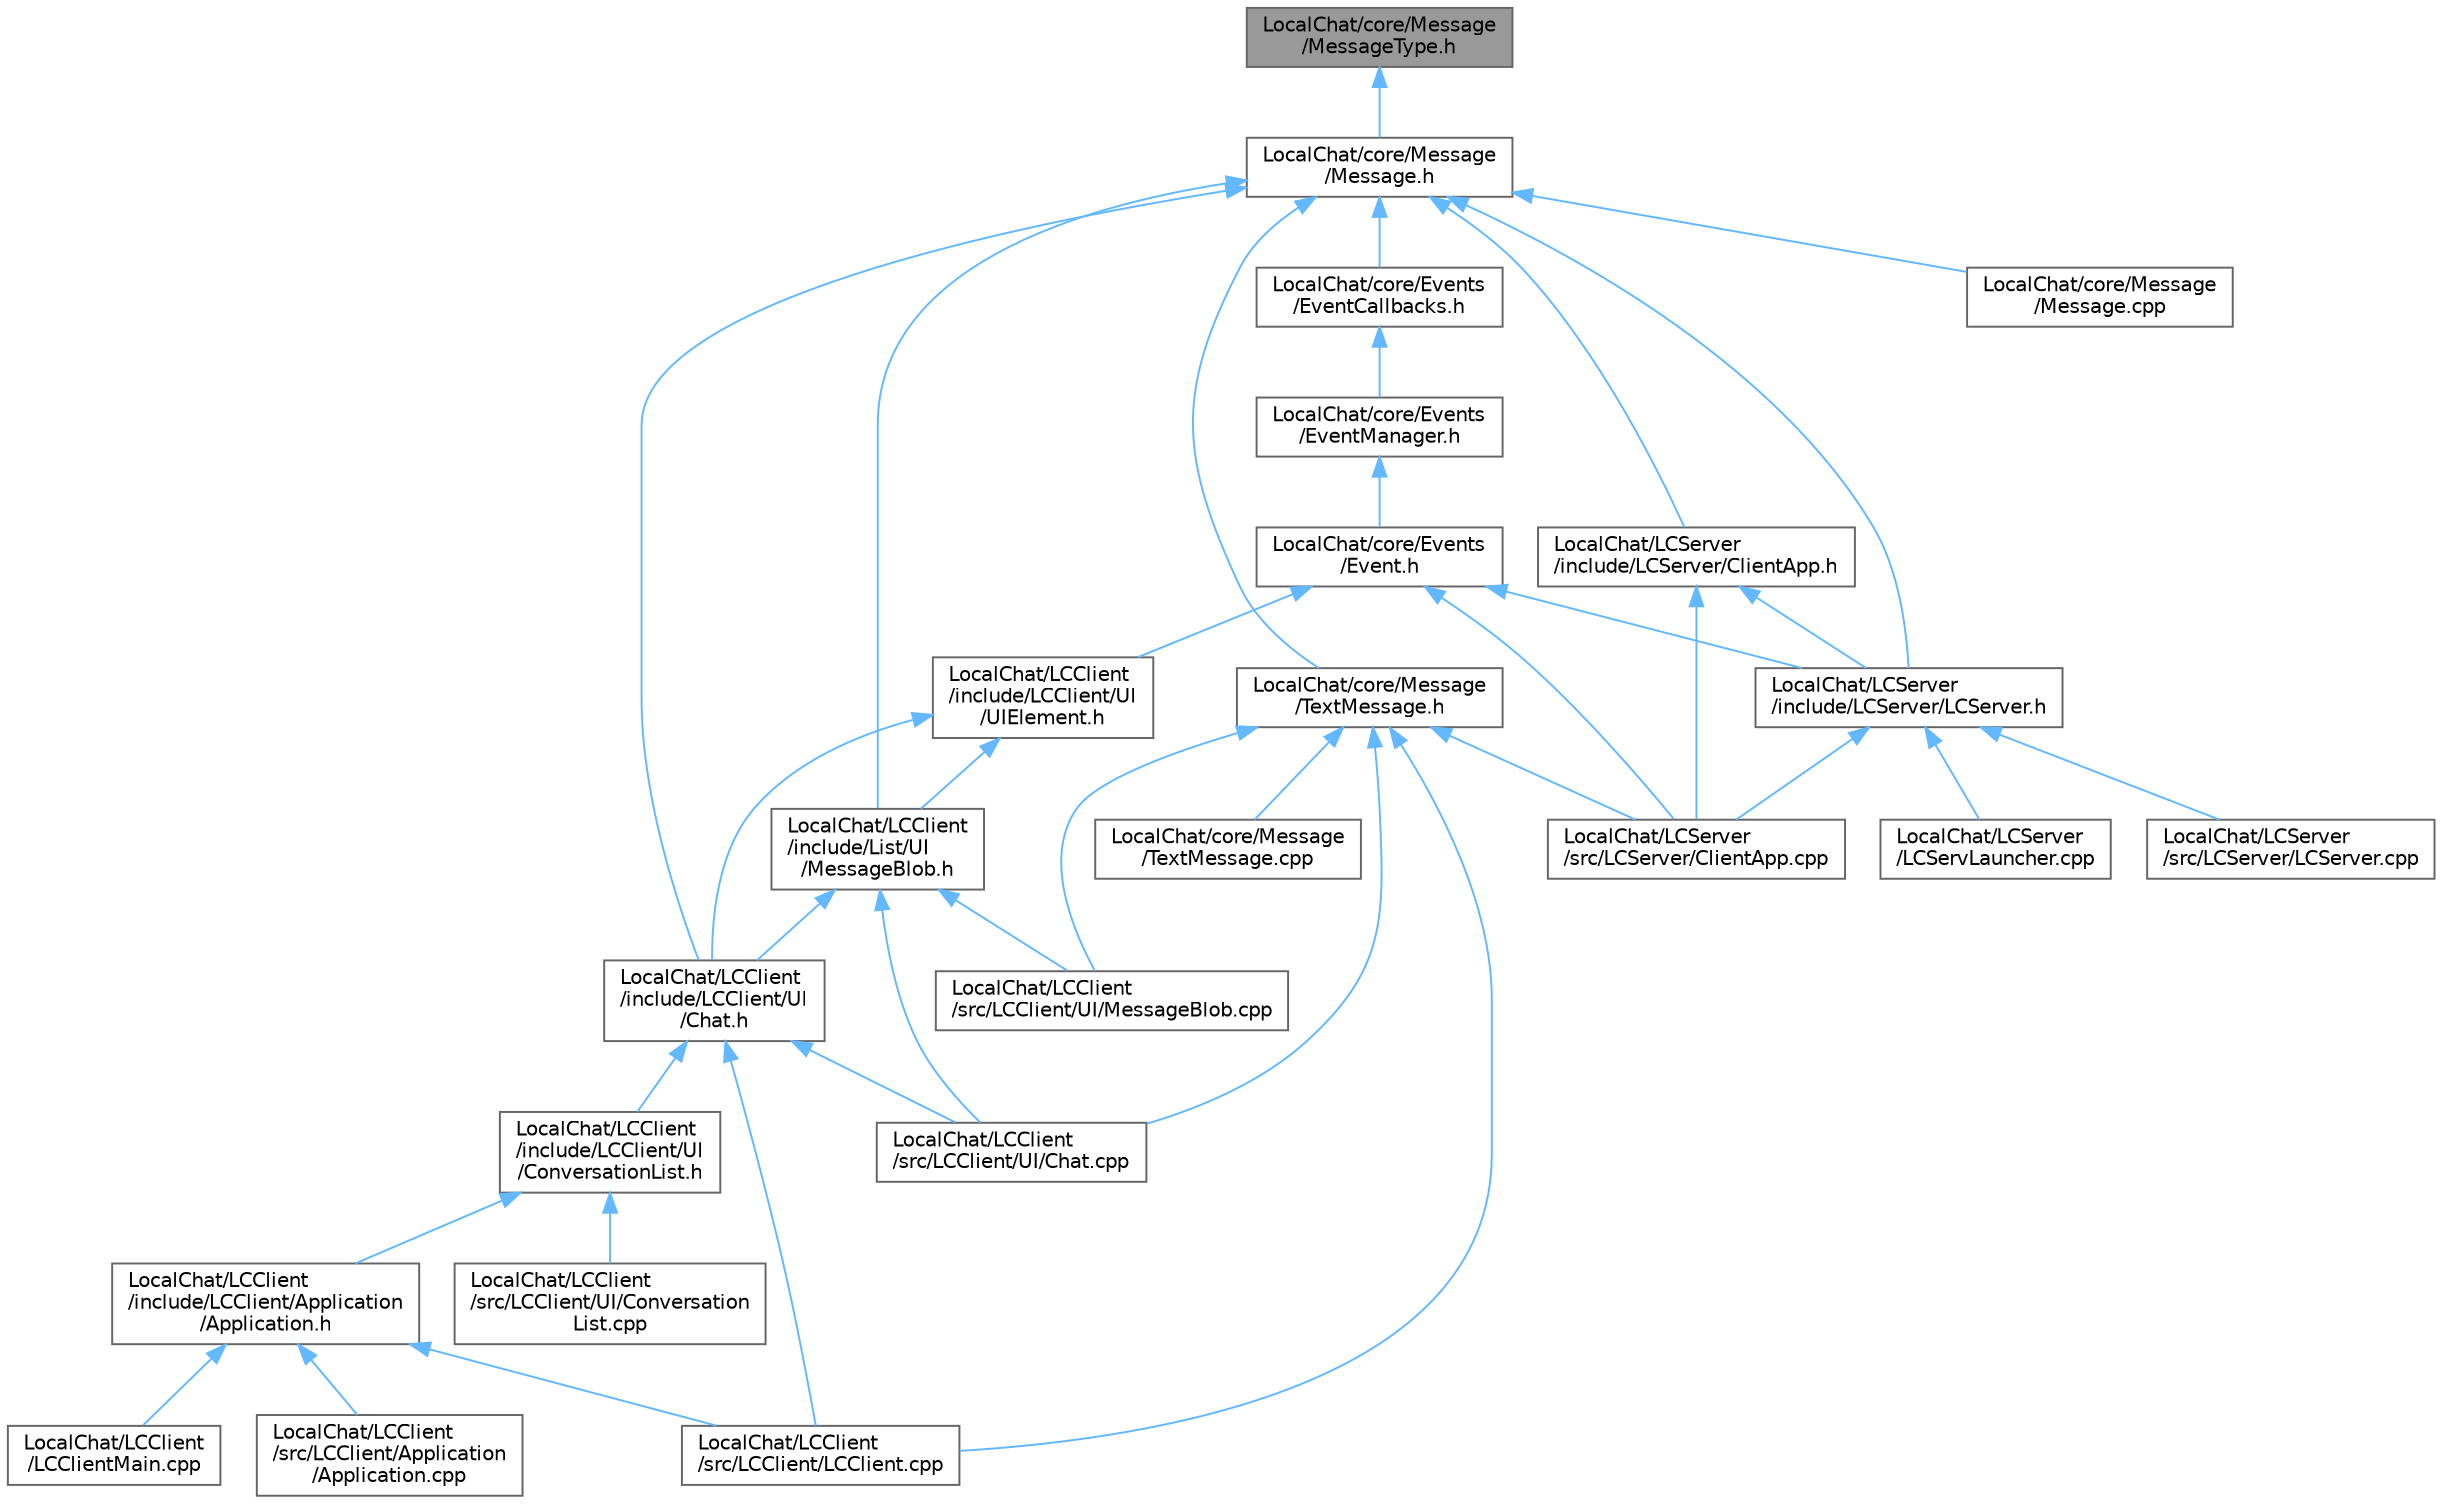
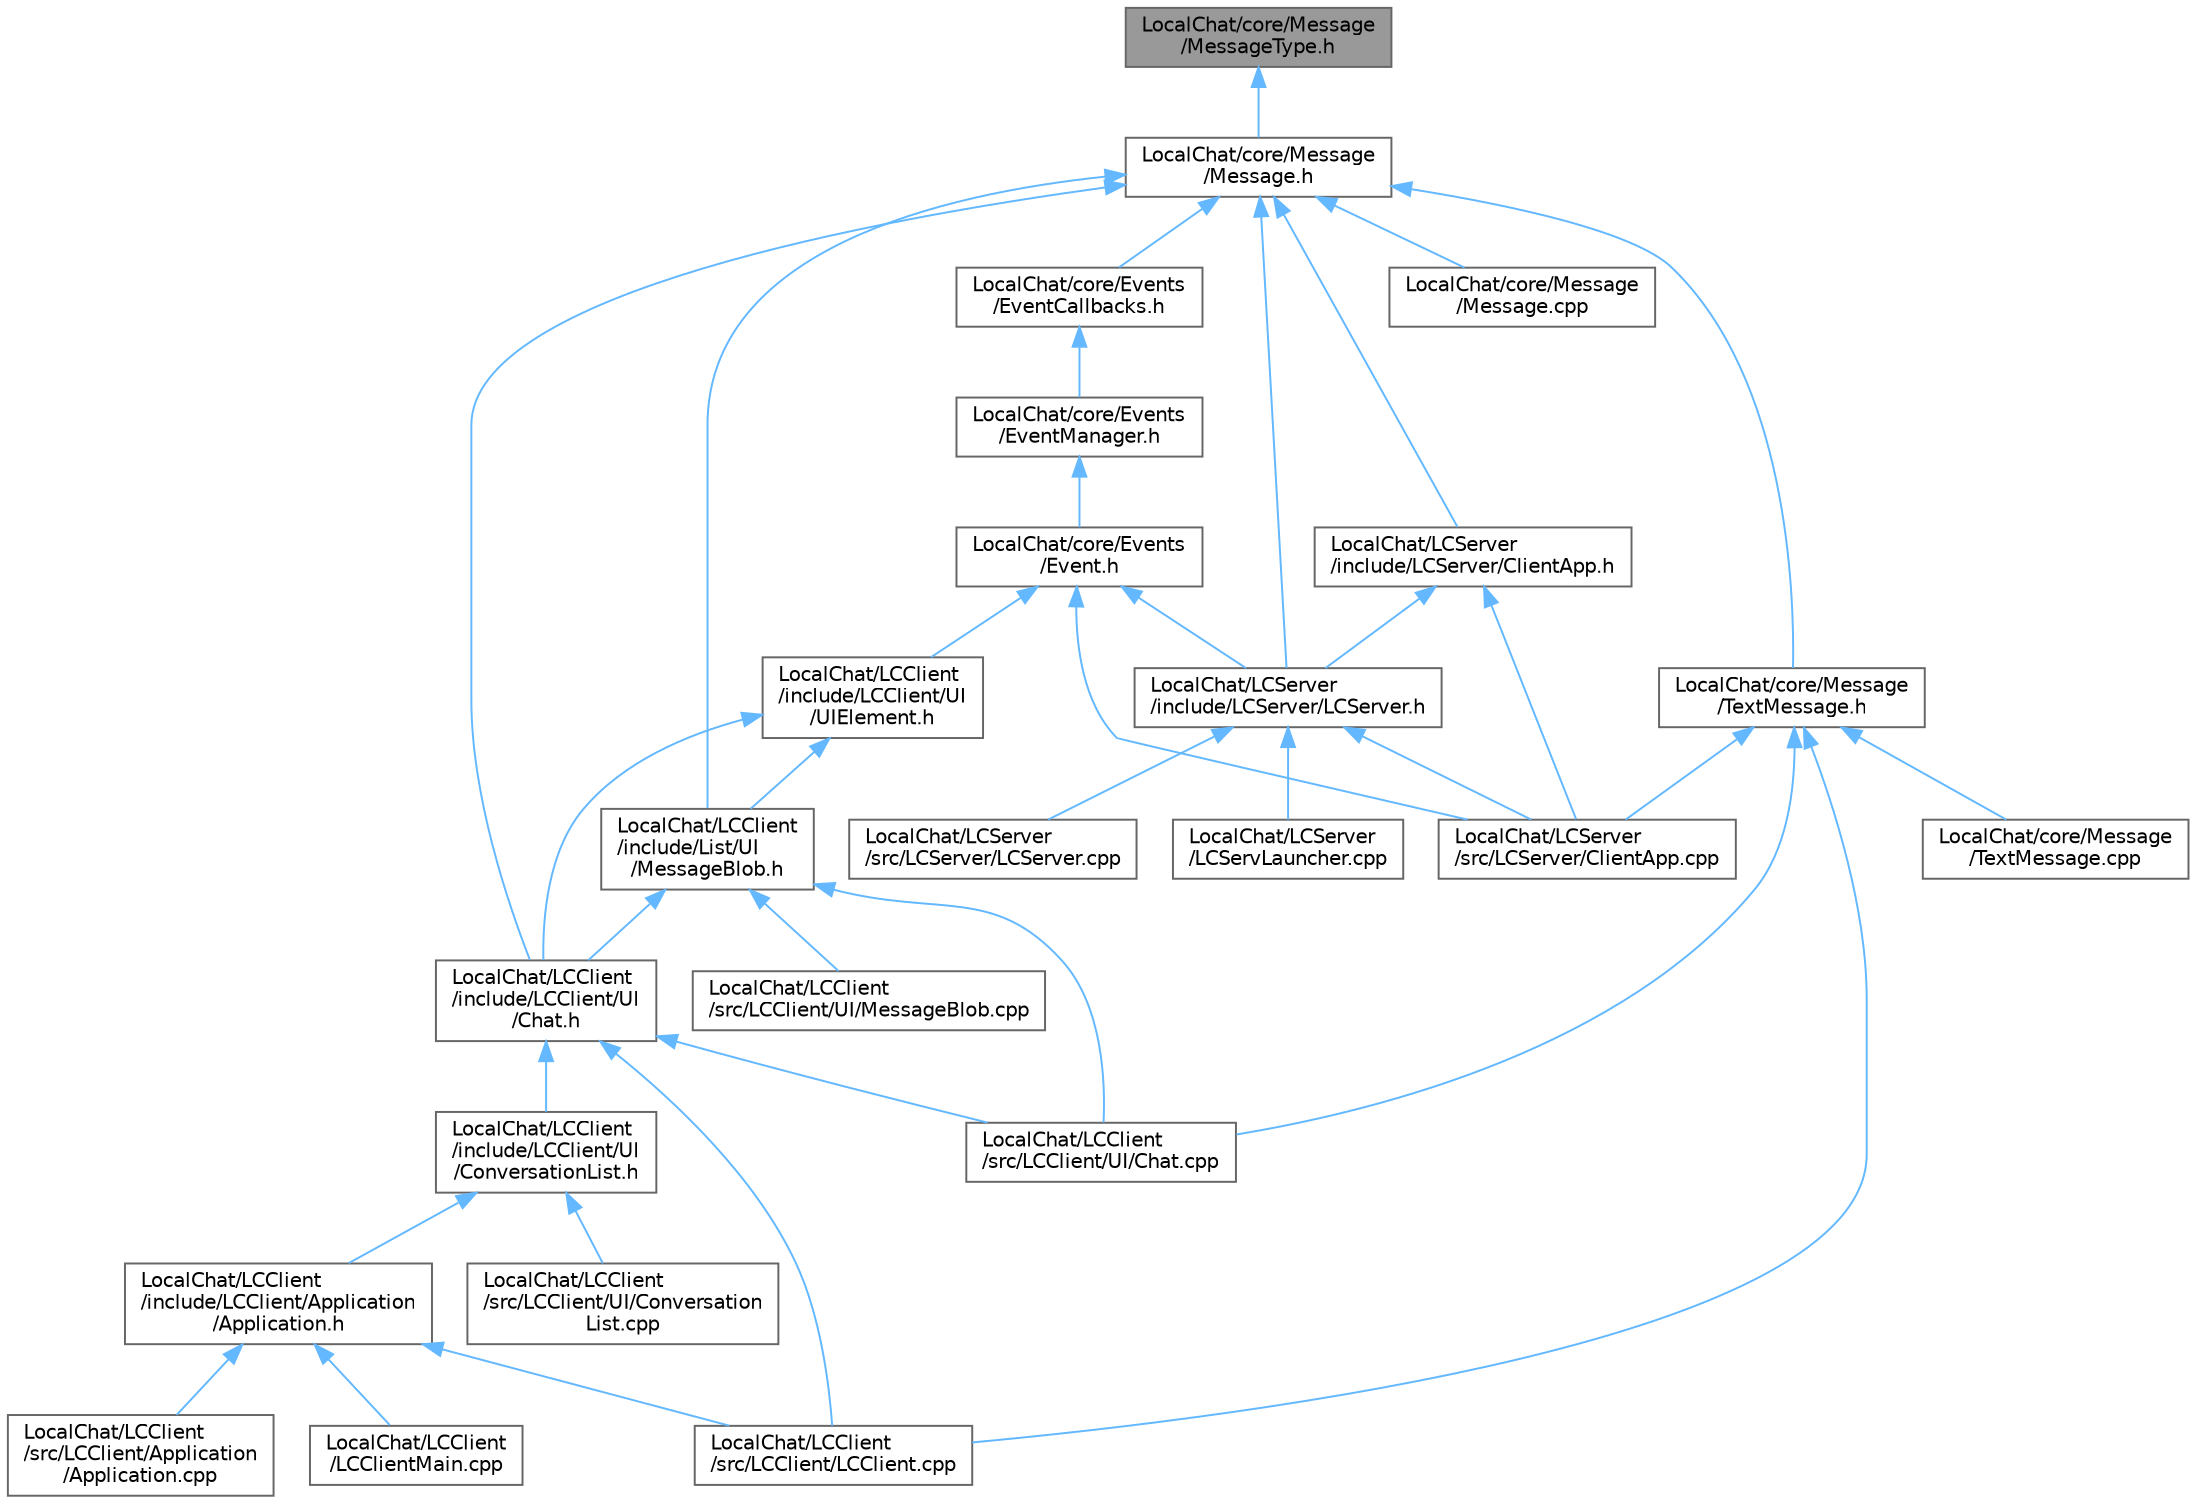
  digraph {
    node [color=grey40 fillcolor=white fontname=Helvetica fontsize=10 shape=box style=filled]
    edge [color=steelblue1 dir=back fontname=Helvetica fontsize=10 labelfontname=Helvetica labelfontsize=10 style=solid]
    n1 [color=gray40 fillcolor=grey60 fontcolor=black height=0.2 label="LocalChat/core/Message\l/MessageType.h" width=0.4]
    n2 [height=0.2 label="LocalChat/core/Message\l/Message.h" width=0.4]
    n3 [height=0.2 label="LocalChat/LCClient\l/include/LCClient/UI\l/Chat.h" width=0.4]
    n4 [height=0.2 label="LocalChat/LCClient\l/include/List/UI\l/MessageBlob.h" width=0.4]
    n5 [height=0.2 label="LocalChat/LCServer\l/include/LCServer/ClientApp.h" width=0.4]
    n6 [height=0.2 label="LocalChat/LCServer\l/include/LCServer/LCServer.h" width=0.4]
    n7 [height=0.2 label="LocalChat/core/Events\l/EventCallbacks.h" width=0.4]
    n8 [height=0.2 label="LocalChat/core/Message\l/Message.cpp" width=0.4]
    n9 [height=0.2 label="LocalChat/core/Message\l/TextMessage.h" width=0.4]
    n10 [height=0.2 label="LocalChat/LCClient\l/include/LCClient/UI\l/ConversationList.h" width=0.4]
    n11 [height=0.2 label="LocalChat/LCClient\l/src/LCClient/LCClient.cpp" width=0.4]
    n12 [height=0.2 label="LocalChat/LCClient\l/src/LCClient/UI/Chat.cpp" width=0.4]
    n13 [height=0.2 label="LocalChat/LCClient\l/src/LCClient/UI/MessageBlob.cpp" width=0.4]
    n14 [height=0.2 label="LocalChat/LCServer\l/src/LCServer/ClientApp.cpp" width=0.4]
    n15 [height=0.2 label="LocalChat/LCServer\l/LCServLauncher.cpp" width=0.4]
    n16 [height=0.2 label="LocalChat/LCServer\l/src/LCServer/LCServer.cpp" width=0.4]
    n17 [height=0.2 label="LocalChat/core/Events\l/EventManager.h" width=0.4]
    n18 [height=0.2 label="LocalChat/core/Message\l/TextMessage.cpp" width=0.4]
    n19 [height=0.2 label="LocalChat/LCClient\l/include/LCClient/Application\l/Application.h" width=0.4]
    n20 [height=0.2 label="LocalChat/LCClient\l/src/LCClient/UI/Conversation\lList.cpp" width=0.4]
    n21 [height=0.2 label="LocalChat/LCClient\l/LCClientMain.cpp" width=0.4]
    n22 [height=0.2 label="LocalChat/LCClient\l/src/LCClient/Application\l/Application.cpp" width=0.4]
    n23 [height=0.2 label="LocalChat/core/Events\l/Event.h" width=0.4]
    n24 [height=0.2 label="LocalChat/LCClient\l/include/LCClient/UI\l/UIElement.h" width=0.4]
    n1 -> n2
    n2 -> n3
    n2 -> n4
    n2 -> n5
    n2 -> n6
    n2 -> n7
    n2 -> n8
    n2 -> n9
    n3 -> n10
    n3 -> n11
    n3 -> n12
    n4 -> n3
    n4 -> n12
    n4 -> n13
    n5 -> n6
    n5 -> n14
    n6 -> n14
    n6 -> n15
    n6 -> n16
    n7 -> n17
    n9 -> n11
    n9 -> n12
-   n9 -> n13
    n9 -> n14
    n9 -> n18
    n10 -> n19
    n10 -> n20
    n17 -> n23
    n19 -> n11
    n19 -> n21
    n19 -> n22
    n23 -> n6
    n23 -> n14
    n23 -> n24
    n24 -> n3
    n24 -> n4
  }
